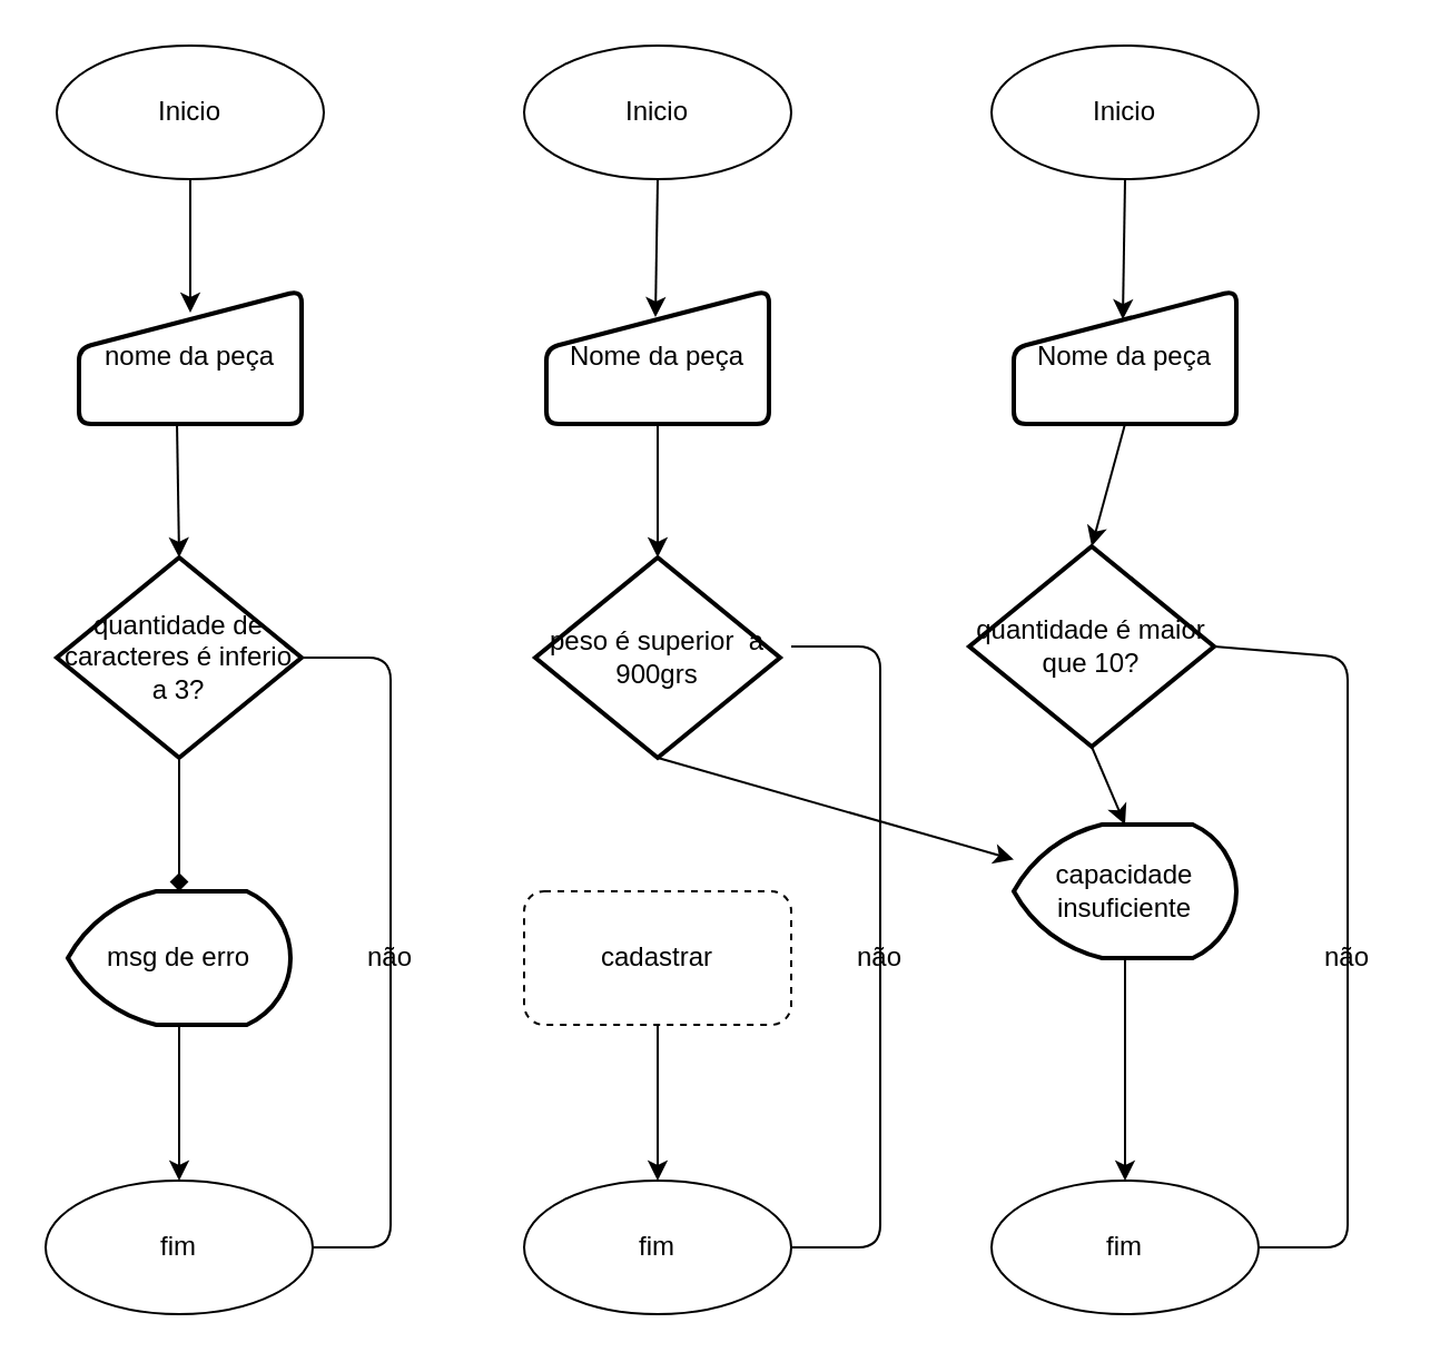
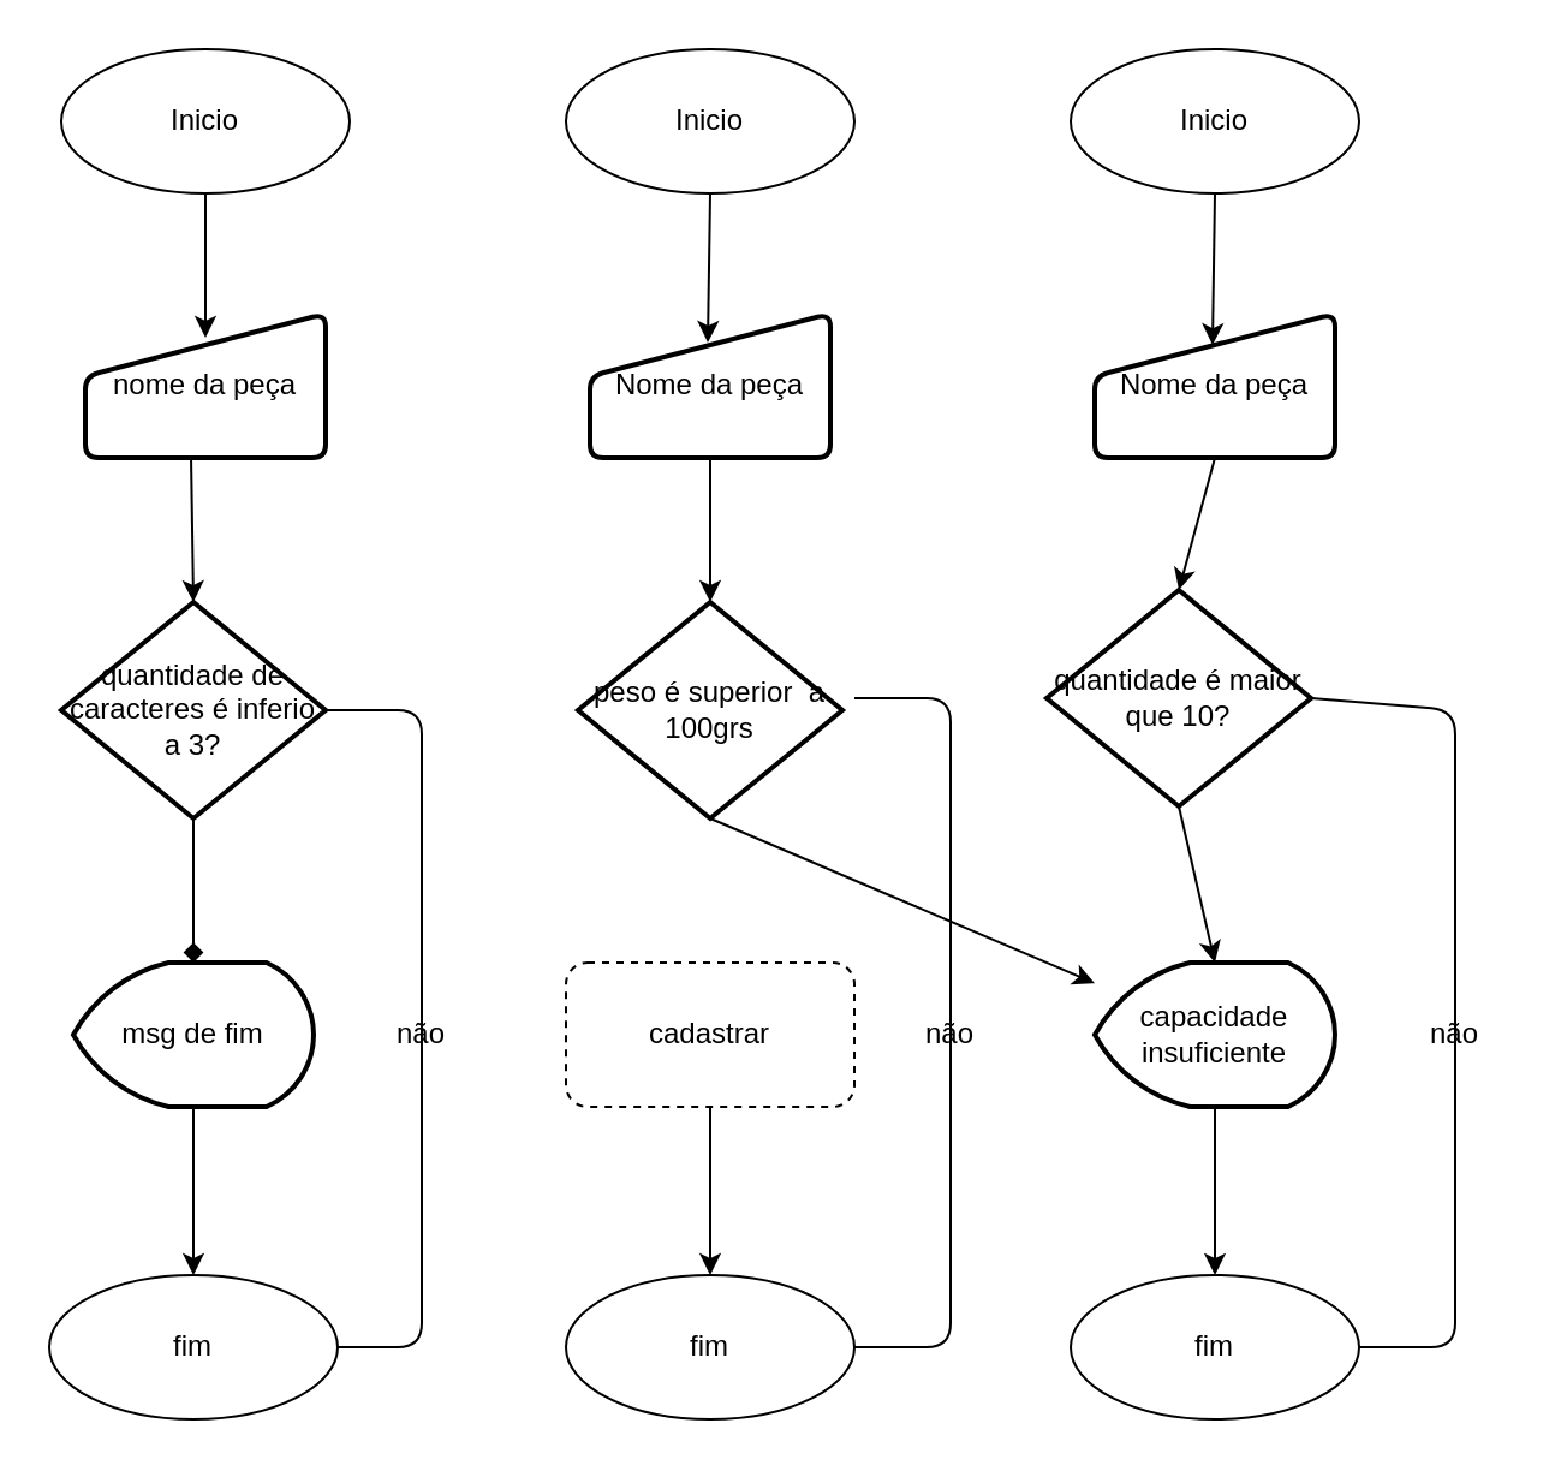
  <mxCell id="0" />
  <mxCell id="1" parent="0" />
  <mxCell id="2" value="Inicio" style="ellipse;whiteSpace=wrap;html=1;" vertex="1" parent="1"><mxGeometry x="25" y="20" width="120" height="60" as="geometry" /></mxCell>
  <mxCell id="3" value="Inicio" style="ellipse;whiteSpace=wrap;html=1;" vertex="1" parent="1"><mxGeometry x="235" y="20" width="120" height="60" as="geometry" /></mxCell>
  <mxCell id="4" value="Inicio" style="ellipse;whiteSpace=wrap;html=1;" vertex="1" parent="1"><mxGeometry x="445" y="20" width="120" height="60" as="geometry" /></mxCell>
  <mxCell id="5" value="nome da peça" style="html=1;strokeWidth=2;shape=manualInput;whiteSpace=wrap;rounded=1;size=26;arcSize=11;" vertex="1" parent="1"><mxGeometry x="35" y="130" width="100" height="60" as="geometry" /></mxCell>
  <mxCell id="6" value="Nome da peça" style="html=1;strokeWidth=2;shape=manualInput;whiteSpace=wrap;rounded=1;size=26;arcSize=11;" vertex="1" parent="1"><mxGeometry x="245" y="130" width="100" height="60" as="geometry" /></mxCell>
  <mxCell id="7" value="Nome da peça" style="html=1;strokeWidth=2;shape=manualInput;whiteSpace=wrap;rounded=1;size=26;arcSize=11;" vertex="1" parent="1"><mxGeometry x="455" y="130" width="100" height="60" as="geometry" /></mxCell>
  <mxCell id="8" value="quantidade de caracteres é inferio a 3?" style="strokeWidth=2;html=1;shape=mxgraph.flowchart.decision;whiteSpace=wrap;" vertex="1" parent="1"><mxGeometry x="25" y="250" width="110" height="90" as="geometry" /></mxCell>
- <mxCell id="9" value="peso é superior&amp;nbsp; a 900grs" style="strokeWidth=2;html=1;shape=mxgraph.flowchart.decision;whiteSpace=wrap;" vertex="1" parent="1"><mxGeometry x="240" y="250" width="110" height="90" as="geometry" /></mxCell>
+ <mxCell id="9" value="peso é superior&amp;nbsp; a 100grs" style="strokeWidth=2;html=1;shape=mxgraph.flowchart.decision;whiteSpace=wrap;" vertex="1" parent="1"><mxGeometry x="240" y="250" width="110" height="90" as="geometry" /></mxCell>
  <mxCell id="10" value="quantidade é maior que 10?" style="strokeWidth=2;html=1;shape=mxgraph.flowchart.decision;whiteSpace=wrap;" vertex="1" parent="1"><mxGeometry x="435" y="245" width="110" height="90" as="geometry" /></mxCell>
- <mxCell id="11" value="msg de erro" style="strokeWidth=2;html=1;shape=mxgraph.flowchart.display;whiteSpace=wrap;" vertex="1" parent="1"><mxGeometry x="30" y="400" width="100" height="60" as="geometry" /></mxCell>
- <mxCell id="12" value="capacidade insuficiente" style="strokeWidth=2;html=1;shape=mxgraph.flowchart.display;whiteSpace=wrap;" vertex="1" parent="1"><mxGeometry x="455" y="370" width="100" height="60" as="geometry" /></mxCell>
+ <mxCell id="11" value="msg de fim" style="strokeWidth=2;html=1;shape=mxgraph.flowchart.display;whiteSpace=wrap;" vertex="1" parent="1"><mxGeometry x="30" y="400" width="100" height="60" as="geometry" /></mxCell>
+ <mxCell id="12" value="capacidade insuficiente" style="strokeWidth=2;html=1;shape=mxgraph.flowchart.display;whiteSpace=wrap;" vertex="1" parent="1"><mxGeometry x="455" y="400" width="100" height="60" as="geometry" /></mxCell>
  <mxCell id="13" value="cadastrar" style="rounded=1;whiteSpace=wrap;html=1;dashed=1;" vertex="1" parent="1"><mxGeometry x="235" y="400" width="120" height="60" as="geometry" /></mxCell>
  <mxCell id="14" value="fim" style="ellipse;whiteSpace=wrap;html=1;" vertex="1" parent="1"><mxGeometry x="20" y="530" width="120" height="60" as="geometry" /></mxCell>
  <mxCell id="15" value="fim" style="ellipse;whiteSpace=wrap;html=1;" vertex="1" parent="1"><mxGeometry x="235" y="530" width="120" height="60" as="geometry" /></mxCell>
  <mxCell id="16" value="fim" style="ellipse;whiteSpace=wrap;html=1;" vertex="1" parent="1"><mxGeometry x="445" y="530" width="120" height="60" as="geometry" /></mxCell>
  <mxCell id="17" value="" style="endArrow=classic;html=1;exitX=0.5;exitY=1;exitDx=0;exitDy=0;exitPerimeter=0;" edge="1" parent="1" source="2"><mxGeometry width="50" height="50" relative="1" as="geometry"><mxPoint x="75" y="80" as="sourcePoint" /><mxPoint x="85" y="140" as="targetPoint" /></mxGeometry></mxCell>
  <mxCell id="18" value="" style="endArrow=classic;html=1;exitX=0.44;exitY=0.983;exitDx=0;exitDy=0;entryX=0.5;entryY=0;entryDx=0;entryDy=0;entryPerimeter=0;exitPerimeter=0;" edge="1" parent="1" source="5" target="8"><mxGeometry width="50" height="50" relative="1" as="geometry"><mxPoint x="315" y="420" as="sourcePoint" /><mxPoint x="365" y="370" as="targetPoint" /></mxGeometry></mxCell>
  <mxCell id="19" value="" style="endArrow=diamond;html=1;exitX=0.5;exitY=1;exitDx=0;exitDy=0;exitPerimeter=0;entryX=0.5;entryY=0;entryDx=0;entryDy=0;entryPerimeter=0;" edge="1" parent="1" source="8" target="11"><mxGeometry width="50" height="50" relative="1" as="geometry"><mxPoint x="315" y="420" as="sourcePoint" /><mxPoint x="365" y="370" as="targetPoint" /></mxGeometry></mxCell>
  <mxCell id="20" value="" style="endArrow=classic;html=1;exitX=0.5;exitY=1;exitDx=0;exitDy=0;exitPerimeter=0;entryX=0.5;entryY=0;entryDx=0;entryDy=0;" edge="1" parent="1" source="11" target="14"><mxGeometry width="50" height="50" relative="1" as="geometry"><mxPoint x="315" y="420" as="sourcePoint" /><mxPoint x="365" y="370" as="targetPoint" /></mxGeometry></mxCell>
  <mxCell id="21" value="" style="endArrow=classic;html=1;exitX=0.5;exitY=1;exitDx=0;exitDy=0;entryX=0.49;entryY=0.2;entryDx=0;entryDy=0;entryPerimeter=0;" edge="1" parent="1" source="3" target="6"><mxGeometry width="50" height="50" relative="1" as="geometry"><mxPoint x="315" y="420" as="sourcePoint" /><mxPoint x="365" y="370" as="targetPoint" /></mxGeometry></mxCell>
  <mxCell id="22" value="" style="endArrow=classic;html=1;exitX=0.5;exitY=1;exitDx=0;exitDy=0;entryX=0.5;entryY=0;entryDx=0;entryDy=0;entryPerimeter=0;" edge="1" parent="1" source="6" target="9"><mxGeometry width="50" height="50" relative="1" as="geometry"><mxPoint x="315" y="420" as="sourcePoint" /><mxPoint x="365" y="370" as="targetPoint" /></mxGeometry></mxCell>
  <mxCell id="23" value="" style="endArrow=classic;html=1;exitX=0.5;exitY=1;exitDx=0;exitDy=0;exitPerimeter=0;" edge="1" parent="1" source="9" target="12"><mxGeometry width="50" height="50" relative="1" as="geometry"><mxPoint x="315" y="420" as="sourcePoint" /><mxPoint x="365" y="370" as="targetPoint" /></mxGeometry></mxCell>
  <mxCell id="24" value="" style="endArrow=classic;html=1;exitX=0.5;exitY=1;exitDx=0;exitDy=0;entryX=0.5;entryY=0;entryDx=0;entryDy=0;" edge="1" parent="1" source="13" target="15"><mxGeometry width="50" height="50" relative="1" as="geometry"><mxPoint x="315" y="420" as="sourcePoint" /><mxPoint x="365" y="370" as="targetPoint" /></mxGeometry></mxCell>
  <mxCell id="25" value="" style="endArrow=classic;html=1;exitX=0.5;exitY=1;exitDx=0;exitDy=0;entryX=0.49;entryY=0.217;entryDx=0;entryDy=0;entryPerimeter=0;" edge="1" parent="1" source="4" target="7"><mxGeometry width="50" height="50" relative="1" as="geometry"><mxPoint x="315" y="420" as="sourcePoint" /><mxPoint x="365" y="370" as="targetPoint" /></mxGeometry></mxCell>
  <mxCell id="26" value="" style="endArrow=classic;html=1;exitX=0.5;exitY=1;exitDx=0;exitDy=0;entryX=0.5;entryY=0;entryDx=0;entryDy=0;entryPerimeter=0;" edge="1" parent="1" source="7" target="10"><mxGeometry width="50" height="50" relative="1" as="geometry"><mxPoint x="315" y="420" as="sourcePoint" /><mxPoint x="365" y="370" as="targetPoint" /></mxGeometry></mxCell>
  <mxCell id="27" value="" style="endArrow=classic;html=1;exitX=0.5;exitY=1;exitDx=0;exitDy=0;exitPerimeter=0;entryX=0.5;entryY=0;entryDx=0;entryDy=0;entryPerimeter=0;" edge="1" parent="1" source="10" target="12"><mxGeometry width="50" height="50" relative="1" as="geometry"><mxPoint x="315" y="420" as="sourcePoint" /><mxPoint x="365" y="370" as="targetPoint" /></mxGeometry></mxCell>
  <mxCell id="28" value="" style="endArrow=classic;html=1;exitX=0.5;exitY=1;exitDx=0;exitDy=0;exitPerimeter=0;entryX=0.5;entryY=0;entryDx=0;entryDy=0;" edge="1" parent="1" source="12" target="16"><mxGeometry width="50" height="50" relative="1" as="geometry"><mxPoint x="315" y="420" as="sourcePoint" /><mxPoint x="365" y="370" as="targetPoint" /></mxGeometry></mxCell>
  <mxCell id="29" value="" style="endArrow=none;html=1;exitX=1;exitY=0.5;exitDx=0;exitDy=0;exitPerimeter=0;entryX=1;entryY=0.5;entryDx=0;entryDy=0;" edge="1" parent="1" source="8" target="14"><mxGeometry width="50" height="50" relative="1" as="geometry"><mxPoint x="315" y="420" as="sourcePoint" /><mxPoint x="365" y="370" as="targetPoint" /><Array as="points"><mxPoint x="175" y="295" /><mxPoint x="175" y="410" /><mxPoint x="175" y="560" /></Array></mxGeometry></mxCell>
  <mxCell id="30" value="" style="endArrow=none;html=1;exitX=1;exitY=0.5;exitDx=0;exitDy=0;" edge="1" parent="1" source="15"><mxGeometry width="50" height="50" relative="1" as="geometry"><mxPoint x="315" y="420" as="sourcePoint" /><mxPoint x="355" y="290" as="targetPoint" /><Array as="points"><mxPoint x="395" y="560" /><mxPoint x="395" y="420" /><mxPoint x="395" y="290" /></Array></mxGeometry></mxCell>
  <mxCell id="31" value="" style="endArrow=none;html=1;entryX=1;entryY=0.5;entryDx=0;entryDy=0;entryPerimeter=0;exitX=1;exitY=0.5;exitDx=0;exitDy=0;" edge="1" parent="1" source="16" target="10"><mxGeometry width="50" height="50" relative="1" as="geometry"><mxPoint x="315" y="420" as="sourcePoint" /><mxPoint x="365" y="370" as="targetPoint" /><Array as="points"><mxPoint x="605" y="560" /><mxPoint x="605" y="420" /><mxPoint x="605" y="295" /></Array></mxGeometry></mxCell>
  <mxCell id="32" value="não" style="text;html=1;strokeColor=none;fillColor=none;align=center;verticalAlign=middle;whiteSpace=wrap;rounded=0;" vertex="1" parent="1"><mxGeometry x="155" y="420" width="40" height="20" as="geometry" /></mxCell>
  <mxCell id="33" value="não" style="text;html=1;strokeColor=none;fillColor=none;align=center;verticalAlign=middle;whiteSpace=wrap;rounded=0;" vertex="1" parent="1"><mxGeometry x="375" y="420" width="40" height="20" as="geometry" /></mxCell>
  <mxCell id="34" value="não" style="text;html=1;strokeColor=none;fillColor=none;align=center;verticalAlign=middle;whiteSpace=wrap;rounded=0;" vertex="1" parent="1"><mxGeometry x="585" y="420" width="40" height="20" as="geometry" /></mxCell>
